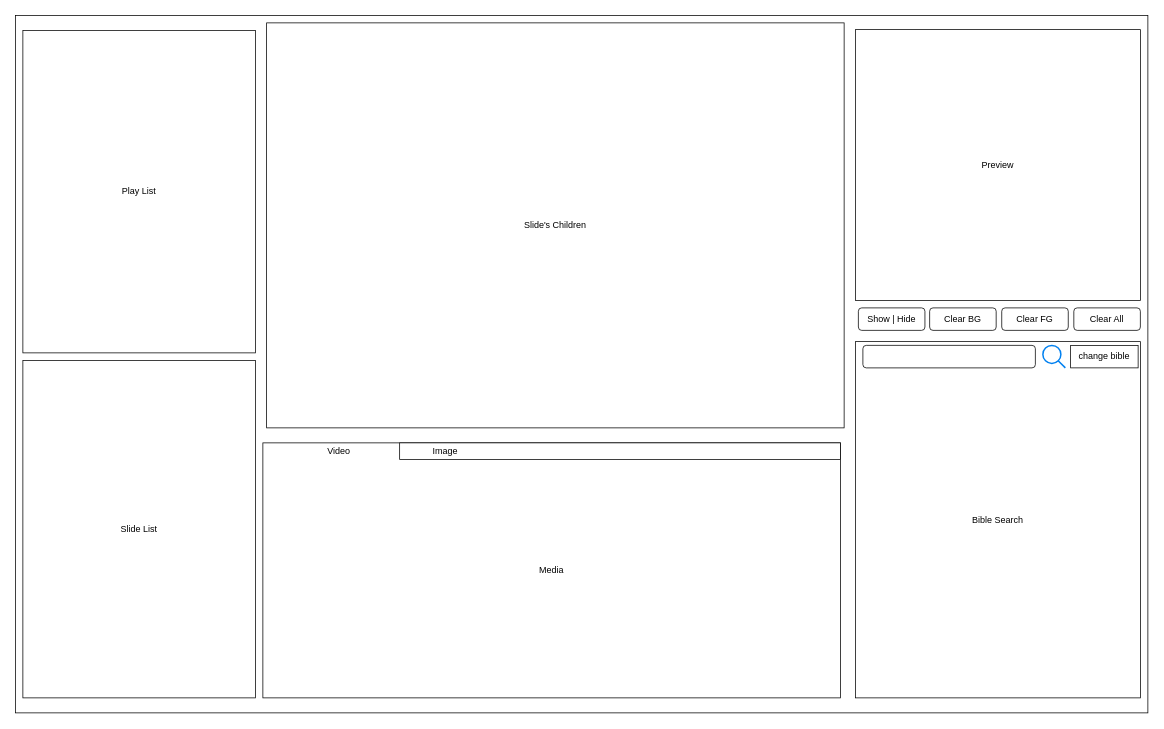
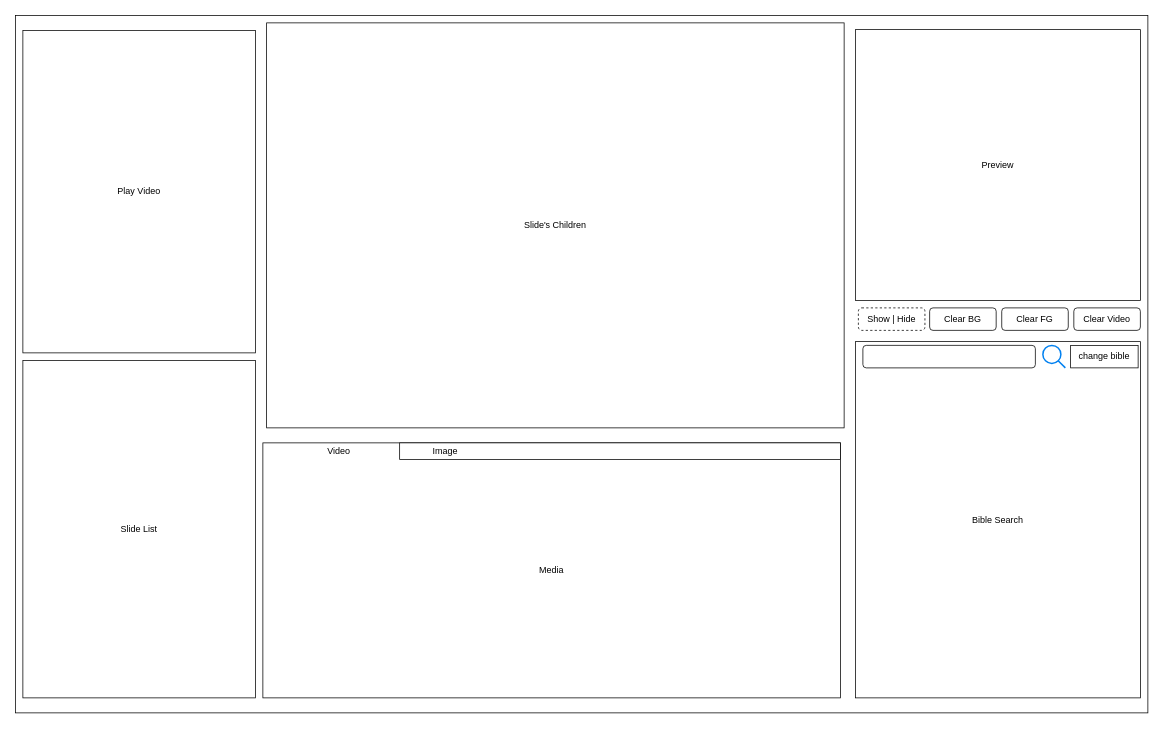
  <mxCell id="0" />
  <mxCell id="1" parent="0" />
  <mxCell id="2" value="" style="rounded=0;whiteSpace=wrap;html=1;" vertex="1" parent="1"><mxGeometry x="20" y="20" width="1510" height="930" as="geometry" /></mxCell>
  <mxCell id="3" value="Preview" style="rounded=0;whiteSpace=wrap;html=1;" vertex="1" parent="1"><mxGeometry x="1140" y="39" width="380" height="361" as="geometry" /></mxCell>
  <mxCell id="4" value="Slide List" style="rounded=0;whiteSpace=wrap;html=1;" vertex="1" parent="1"><mxGeometry x="30" y="480" width="310" height="450" as="geometry" /></mxCell>
  <mxCell id="5" value="Slide's Children" style="rounded=0;whiteSpace=wrap;html=1;" vertex="1" parent="1"><mxGeometry x="355" y="30" width="770" height="540" as="geometry" /></mxCell>
- <mxCell id="6" value="Play List" style="rounded=0;whiteSpace=wrap;html=1;" vertex="1" parent="1"><mxGeometry x="30" y="40" width="310" height="430" as="geometry" /></mxCell>
+ <mxCell id="6" value="Play Video" style="rounded=0;whiteSpace=wrap;html=1;" vertex="1" parent="1"><mxGeometry x="30" y="40" width="310" height="430" as="geometry" /></mxCell>
  <mxCell id="7" value="" style="group" vertex="1" connectable="0" parent="1"><mxGeometry x="350" y="590" width="770" height="340" as="geometry" /></mxCell>
  <mxCell id="8" value="Media" style="rounded=0;whiteSpace=wrap;html=1;" vertex="1" parent="7"><mxGeometry width="770" height="340" as="geometry" /></mxCell>
  <mxCell id="9" value="Video" style="text;html=1;strokeColor=none;fillColor=none;align=center;verticalAlign=middle;whiteSpace=wrap;rounded=0;" vertex="1" parent="7"><mxGeometry x="60.789" y="3.696" width="81.053" height="14.783" as="geometry" /></mxCell>
  <mxCell id="10" value="" style="rounded=0;whiteSpace=wrap;html=1;" vertex="1" parent="7"><mxGeometry x="182.368" width="587.632" height="22.174" as="geometry" /></mxCell>
  <mxCell id="11" value="Image" style="text;html=1;strokeColor=none;fillColor=none;align=center;verticalAlign=middle;whiteSpace=wrap;rounded=0;" vertex="1" parent="7"><mxGeometry x="202.632" y="3.696" width="81.053" height="14.783" as="geometry" /></mxCell>
  <mxCell id="12" value="Bible Search" style="rounded=0;whiteSpace=wrap;html=1;" vertex="1" parent="1"><mxGeometry x="1140" y="455" width="380" height="475" as="geometry" /></mxCell>
  <mxCell id="13" value="" style="rounded=1;whiteSpace=wrap;html=1;" vertex="1" parent="1"><mxGeometry x="1150" y="460" width="230" height="30" as="geometry" /></mxCell>
  <mxCell id="14" value="" style="html=1;verticalLabelPosition=bottom;align=center;labelBackgroundColor=#ffffff;verticalAlign=top;strokeWidth=2;strokeColor=#0080F0;shadow=0;dashed=0;shape=mxgraph.ios7.icons.looking_glass;" vertex="1" parent="1"><mxGeometry x="1390" y="460" width="30" height="30" as="geometry" /></mxCell>
  <mxCell id="15" value="change bible" style="rounded=0;whiteSpace=wrap;html=1;" vertex="1" parent="1"><mxGeometry x="1427" y="460" width="90" height="30" as="geometry" /></mxCell>
  <mxCell id="16" value="Clear BG" style="rounded=1;whiteSpace=wrap;html=1;" vertex="1" parent="1"><mxGeometry x="1239" y="410" width="88.737" height="30" as="geometry" /></mxCell>
  <mxCell id="17" value="Clear FG" style="rounded=1;whiteSpace=wrap;html=1;" vertex="1" parent="1"><mxGeometry x="1335.132" y="410" width="88.737" height="30" as="geometry" /></mxCell>
- <mxCell id="18" value="Clear All" style="rounded=1;whiteSpace=wrap;html=1;" vertex="1" parent="1"><mxGeometry x="1431.263" y="410" width="88.737" height="30" as="geometry" /></mxCell>
- <mxCell id="19" value="Show | Hide" style="rounded=1;whiteSpace=wrap;html=1;" vertex="1" parent="1"><mxGeometry x="1144" y="410" width="88.737" height="30" as="geometry" /></mxCell>
+ <mxCell id="18" value="Clear Video" style="rounded=1;whiteSpace=wrap;html=1;" vertex="1" parent="1"><mxGeometry x="1431.263" y="410" width="88.737" height="30" as="geometry" /></mxCell>
+ <mxCell id="19" value="Show | Hide" style="rounded=1;whiteSpace=wrap;html=1;dashed=1;" vertex="1" parent="1"><mxGeometry x="1144" y="410" width="88.737" height="30" as="geometry" /></mxCell>
